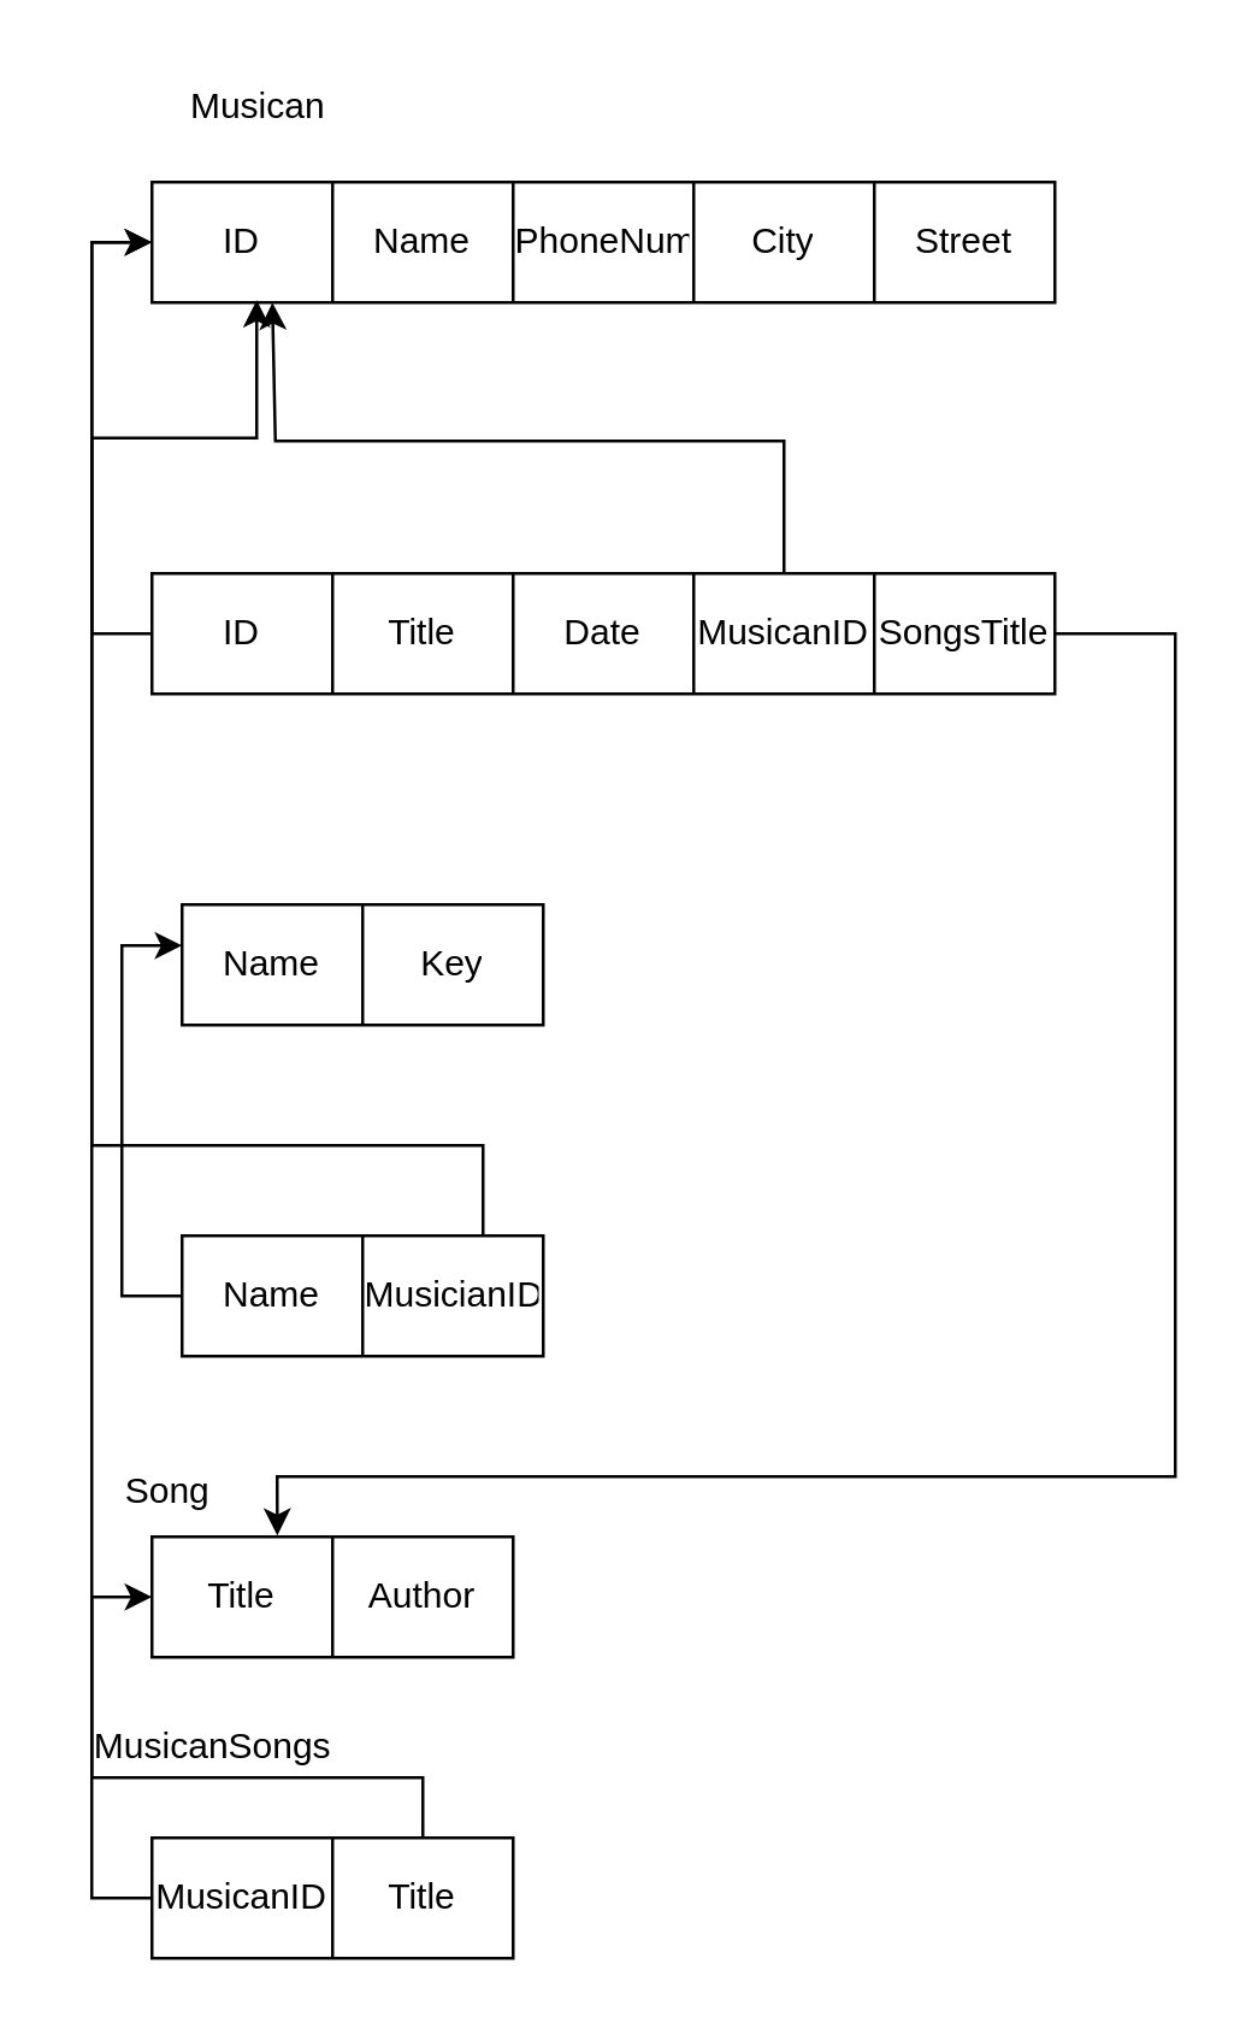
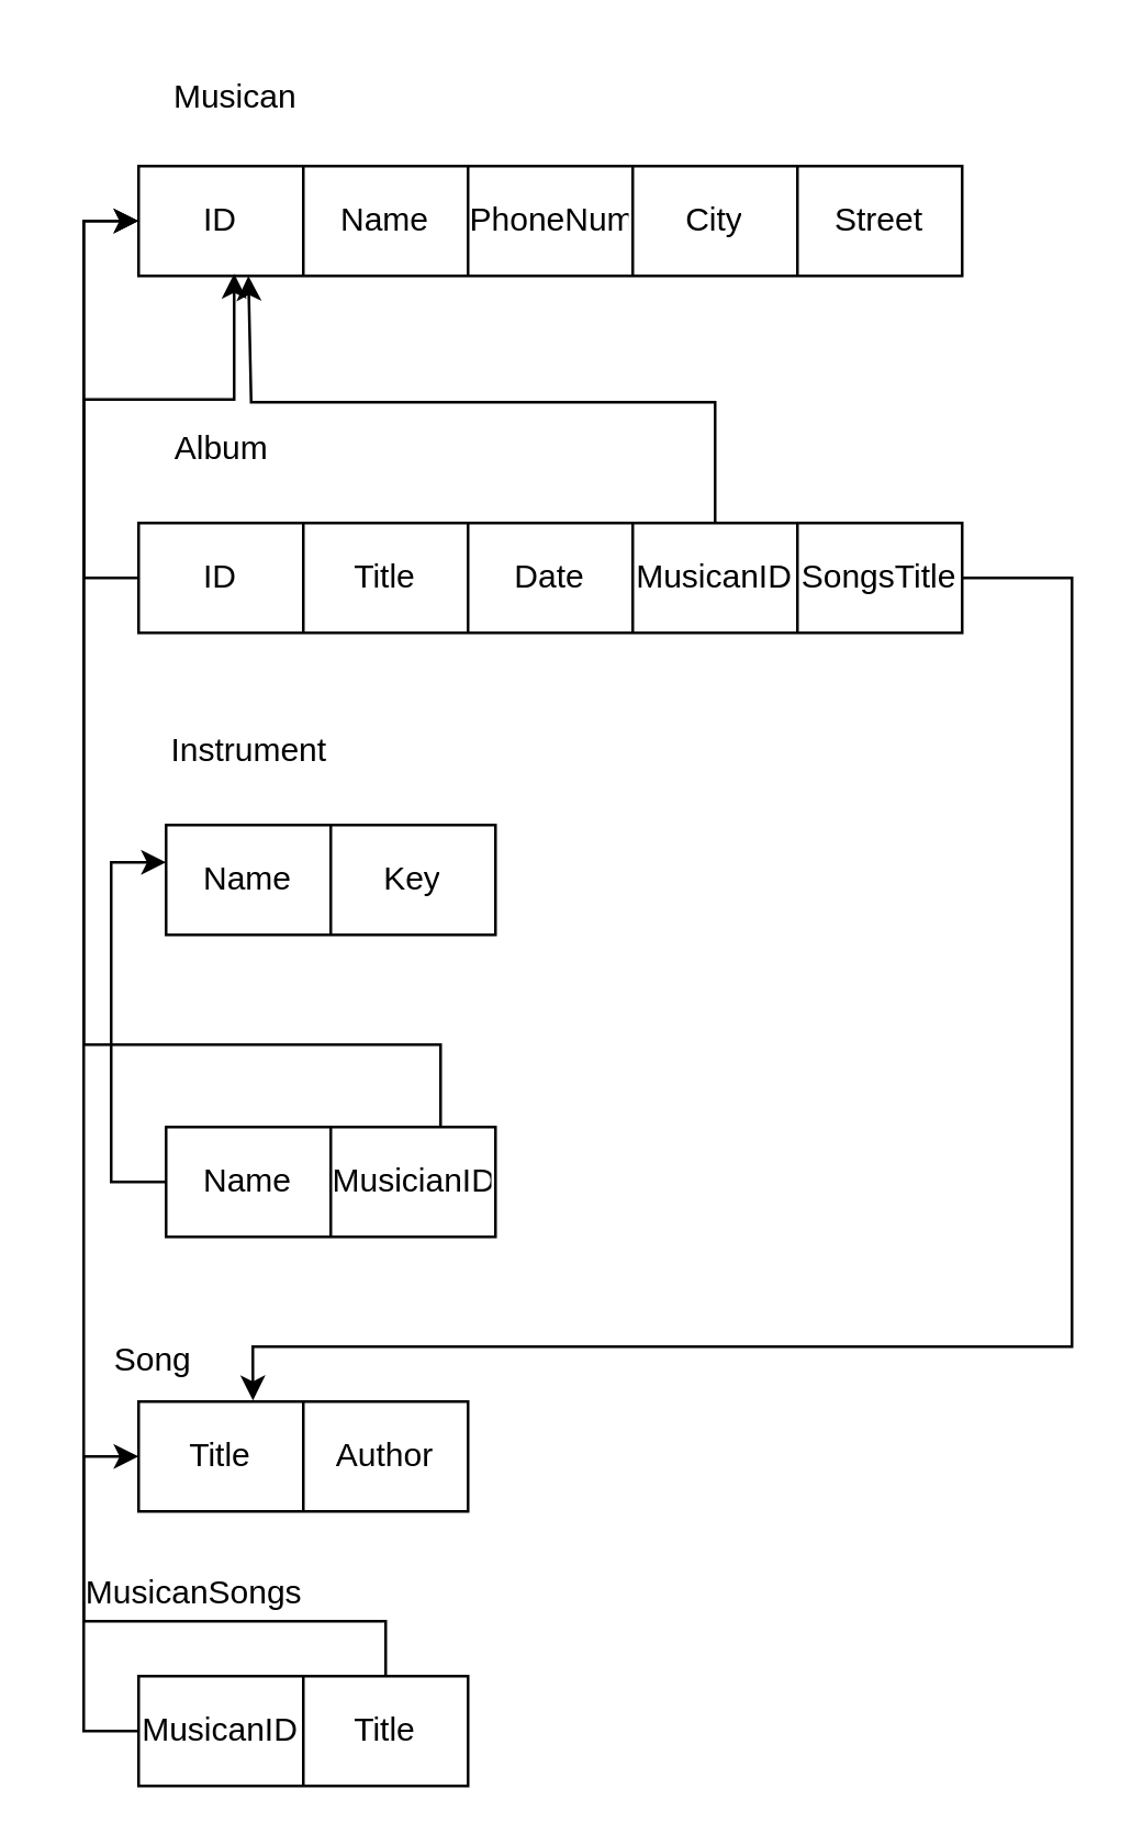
  <mxCell id="0" />
  <mxCell id="1" parent="0" />
  <mxCell id="2" value="" style="shape=table;startSize=0;container=1;collapsible=0;childLayout=tableLayout;" vertex="1" parent="1"><mxGeometry y="60" width="300" height="40" as="geometry" x="50" /></mxCell>
  <mxCell id="3" value="" style="shape=tableRow;horizontal=0;startSize=0;swimlaneHead=0;swimlaneBody=0;strokeColor=inherit;top=0;left=0;bottom=0;right=0;collapsible=0;dropTarget=0;fillColor=none;points=[[0,0.5],[1,0.5]];portConstraint=eastwest;" vertex="1" parent="2"><mxGeometry width="300" height="40" as="geometry" /></mxCell>
  <mxCell id="4" value="ID" style="shape=partialRectangle;html=1;whiteSpace=wrap;connectable=0;strokeColor=inherit;overflow=hidden;fillColor=none;top=0;left=0;bottom=0;right=0;pointerEvents=1;" vertex="1" parent="3"><mxGeometry width="60" height="40" as="geometry"><mxRectangle width="60" height="40" as="alternateBounds" /></mxGeometry></mxCell>
  <mxCell id="5" value="Name" style="shape=partialRectangle;html=1;whiteSpace=wrap;connectable=0;strokeColor=inherit;overflow=hidden;fillColor=none;top=0;left=0;bottom=0;right=0;pointerEvents=1;" vertex="1" parent="3"><mxGeometry x="60" width="60" height="40" as="geometry"><mxRectangle width="60" height="40" as="alternateBounds" /></mxGeometry></mxCell>
  <mxCell id="6" value="PhoneNum" style="shape=partialRectangle;html=1;whiteSpace=wrap;connectable=0;strokeColor=inherit;overflow=hidden;fillColor=none;top=0;left=0;bottom=0;right=0;pointerEvents=1;" vertex="1" parent="3"><mxGeometry x="120" width="60" height="40" as="geometry"><mxRectangle width="60" height="40" as="alternateBounds" /></mxGeometry></mxCell>
  <mxCell id="7" value="City" style="shape=partialRectangle;html=1;whiteSpace=wrap;connectable=0;strokeColor=inherit;overflow=hidden;fillColor=none;top=0;left=0;bottom=0;right=0;pointerEvents=1;" vertex="1" parent="3"><mxGeometry x="180" width="60" height="40" as="geometry"><mxRectangle width="60" height="40" as="alternateBounds" /></mxGeometry></mxCell>
  <mxCell id="8" value="Street" style="shape=partialRectangle;html=1;whiteSpace=wrap;connectable=0;strokeColor=inherit;overflow=hidden;fillColor=none;top=0;left=0;bottom=0;right=0;pointerEvents=1;" vertex="1" parent="3"><mxGeometry x="240" width="60" height="40" as="geometry"><mxRectangle width="60" height="40" as="alternateBounds" /></mxGeometry></mxCell>
  <mxCell id="9" value="Musican" style="text;html=1;align=center;verticalAlign=middle;resizable=0;points=[];autosize=1;strokeColor=none;fillColor=none;" vertex="1" parent="1"><mxGeometry width="70" height="30" as="geometry" x="50" y="20" /></mxCell>
  <mxCell id="10" value="" style="shape=table;startSize=0;container=1;collapsible=0;childLayout=tableLayout;" vertex="1" parent="1"><mxGeometry y="190" width="300" height="40" as="geometry" x="50" /></mxCell>
  <mxCell id="11" value="" style="shape=tableRow;horizontal=0;startSize=0;swimlaneHead=0;swimlaneBody=0;strokeColor=inherit;top=0;left=0;bottom=0;right=0;collapsible=0;dropTarget=0;fillColor=none;points=[[0,0.5],[1,0.5]];portConstraint=eastwest;" vertex="1" parent="10"><mxGeometry width="300" height="40" as="geometry" /></mxCell>
  <mxCell id="12" value="ID" style="shape=partialRectangle;html=1;whiteSpace=wrap;connectable=0;strokeColor=inherit;overflow=hidden;fillColor=none;top=0;left=0;bottom=0;right=0;pointerEvents=1;" vertex="1" parent="11"><mxGeometry width="60" height="40" as="geometry"><mxRectangle width="60" height="40" as="alternateBounds" /></mxGeometry></mxCell>
  <mxCell id="13" value="Title" style="shape=partialRectangle;html=1;whiteSpace=wrap;connectable=0;strokeColor=inherit;overflow=hidden;fillColor=none;top=0;left=0;bottom=0;right=0;pointerEvents=1;" vertex="1" parent="11"><mxGeometry x="60" width="60" height="40" as="geometry"><mxRectangle width="60" height="40" as="alternateBounds" /></mxGeometry></mxCell>
  <mxCell id="14" value="Date" style="shape=partialRectangle;html=1;whiteSpace=wrap;connectable=0;strokeColor=inherit;overflow=hidden;fillColor=none;top=0;left=0;bottom=0;right=0;pointerEvents=1;" vertex="1" parent="11"><mxGeometry x="120" width="60" height="40" as="geometry"><mxRectangle width="60" height="40" as="alternateBounds" /></mxGeometry></mxCell>
  <mxCell id="15" value="MusicanID" style="shape=partialRectangle;html=1;whiteSpace=wrap;connectable=0;strokeColor=inherit;overflow=hidden;fillColor=none;top=0;left=0;bottom=0;right=0;pointerEvents=1;" vertex="1" parent="11"><mxGeometry x="180" width="60" height="40" as="geometry"><mxRectangle width="60" height="40" as="alternateBounds" /></mxGeometry></mxCell>
  <mxCell id="16" value="SongsTitle" style="shape=partialRectangle;html=1;whiteSpace=wrap;connectable=0;strokeColor=inherit;overflow=hidden;fillColor=none;top=0;left=0;bottom=0;right=0;pointerEvents=1;" vertex="1" parent="11"><mxGeometry x="240" width="60" height="40" as="geometry"><mxRectangle width="60" height="40" as="alternateBounds" /></mxGeometry></mxCell>
+ <mxCell id="17" value="Album" style="text;html=1;align=center;verticalAlign=middle;resizable=0;points=[];autosize=1;strokeColor=none;fillColor=none;" vertex="1" parent="1"><mxGeometry y="148" width="60" height="30" as="geometry" x="50" /></mxCell>
  <mxCell id="18" style="edgeStyle=orthogonalEdgeStyle;rounded=0;orthogonalLoop=1;jettySize=auto;html=1;entryX=0.116;entryY=0.98;entryDx=0;entryDy=0;entryPerimeter=0;" edge="1" parent="1" source="11" target="3"><mxGeometry relative="1" as="geometry" /></mxCell>
+ <mxCell id="19" value="Instrument" style="text;html=1;align=center;verticalAlign=middle;resizable=0;points=[];autosize=1;strokeColor=none;fillColor=none;" vertex="1" parent="1"><mxGeometry y="258" width="80" height="30" as="geometry" x="50" /></mxCell>
  <mxCell id="20" value="" style="shape=table;startSize=0;container=1;collapsible=0;childLayout=tableLayout;" vertex="1" parent="1"><mxGeometry x="60" y="300" width="120" height="40" as="geometry" /></mxCell>
  <mxCell id="21" value="" style="shape=tableRow;horizontal=0;startSize=0;swimlaneHead=0;swimlaneBody=0;strokeColor=inherit;top=0;left=0;bottom=0;right=0;collapsible=0;dropTarget=0;fillColor=none;points=[[0,0.5],[1,0.5]];portConstraint=eastwest;" vertex="1" parent="20"><mxGeometry width="120" height="40" as="geometry" /></mxCell>
  <mxCell id="22" value="Name" style="shape=partialRectangle;html=1;whiteSpace=wrap;connectable=0;strokeColor=inherit;overflow=hidden;fillColor=none;top=0;left=0;bottom=0;right=0;pointerEvents=1;" vertex="1" parent="21"><mxGeometry width="60" height="40" as="geometry"><mxRectangle width="60" height="40" as="alternateBounds" /></mxGeometry></mxCell>
  <mxCell id="23" value="Key" style="shape=partialRectangle;html=1;whiteSpace=wrap;connectable=0;strokeColor=inherit;overflow=hidden;fillColor=none;top=0;left=0;bottom=0;right=0;pointerEvents=1;" vertex="1" parent="21"><mxGeometry x="60" width="60" height="40" as="geometry"><mxRectangle width="60" height="40" as="alternateBounds" /></mxGeometry></mxCell>
  <mxCell id="24" value="" style="shape=table;startSize=0;container=1;collapsible=0;childLayout=tableLayout;" vertex="1" parent="1"><mxGeometry x="60" y="410" width="120" height="40" as="geometry" /></mxCell>
  <mxCell id="25" value="" style="shape=tableRow;horizontal=0;startSize=0;swimlaneHead=0;swimlaneBody=0;strokeColor=inherit;top=0;left=0;bottom=0;right=0;collapsible=0;dropTarget=0;fillColor=none;points=[[0,0.5],[1,0.5]];portConstraint=eastwest;" vertex="1" parent="24"><mxGeometry width="120" height="40" as="geometry" /></mxCell>
  <mxCell id="26" value="Name" style="shape=partialRectangle;html=1;whiteSpace=wrap;connectable=0;strokeColor=inherit;overflow=hidden;fillColor=none;top=0;left=0;bottom=0;right=0;pointerEvents=1;" vertex="1" parent="25"><mxGeometry width="60" height="40" as="geometry"><mxRectangle width="60" height="40" as="alternateBounds" /></mxGeometry></mxCell>
  <mxCell id="27" value="MusicianID" style="shape=partialRectangle;html=1;whiteSpace=wrap;connectable=0;strokeColor=inherit;overflow=hidden;fillColor=none;top=0;left=0;bottom=0;right=0;pointerEvents=1;" vertex="1" parent="25"><mxGeometry x="60" width="60" height="40" as="geometry"><mxRectangle width="60" height="40" as="alternateBounds" /></mxGeometry></mxCell>
  <mxCell id="28" style="edgeStyle=orthogonalEdgeStyle;rounded=0;orthogonalLoop=1;jettySize=auto;html=1;entryX=0;entryY=0.34;entryDx=0;entryDy=0;entryPerimeter=0;" edge="1" parent="1" source="25" target="21"><mxGeometry relative="1" as="geometry"><Array as="points"><mxPoint x="40" y="430" /><mxPoint x="40" y="314" /></Array></mxGeometry></mxCell>
  <mxCell id="29" style="edgeStyle=orthogonalEdgeStyle;rounded=0;orthogonalLoop=1;jettySize=auto;html=1;entryX=0;entryY=0.5;entryDx=0;entryDy=0;" edge="1" parent="1" source="25" target="3"><mxGeometry relative="1" as="geometry"><Array as="points"><mxPoint x="160" y="380" /><mxPoint x="30" y="380" /><mxPoint x="30" y="80" /></Array></mxGeometry></mxCell>
  <mxCell id="30" value="Song" style="text;html=1;align=center;verticalAlign=middle;resizable=0;points=[];autosize=1;strokeColor=none;fillColor=none;" vertex="1" parent="1"><mxGeometry x="30" y="480" width="50" height="30" as="geometry" /></mxCell>
  <mxCell id="31" value="" style="shape=table;startSize=0;container=1;collapsible=0;childLayout=tableLayout;" vertex="1" parent="1"><mxGeometry y="510" width="120" height="40" as="geometry" x="50" /></mxCell>
  <mxCell id="32" value="" style="shape=tableRow;horizontal=0;startSize=0;swimlaneHead=0;swimlaneBody=0;strokeColor=inherit;top=0;left=0;bottom=0;right=0;collapsible=0;dropTarget=0;fillColor=none;points=[[0,0.5],[1,0.5]];portConstraint=eastwest;" vertex="1" parent="31"><mxGeometry width="120" height="40" as="geometry" /></mxCell>
  <mxCell id="33" value="Title" style="shape=partialRectangle;html=1;whiteSpace=wrap;connectable=0;strokeColor=inherit;overflow=hidden;fillColor=none;top=0;left=0;bottom=0;right=0;pointerEvents=1;" vertex="1" parent="32"><mxGeometry width="60" height="40" as="geometry"><mxRectangle width="60" height="40" as="alternateBounds" /></mxGeometry></mxCell>
  <mxCell id="34" value="Author" style="shape=partialRectangle;html=1;whiteSpace=wrap;connectable=0;strokeColor=inherit;overflow=hidden;fillColor=none;top=0;left=0;bottom=0;right=0;pointerEvents=1;" vertex="1" parent="32"><mxGeometry x="60" width="60" height="40" as="geometry"><mxRectangle width="60" height="40" as="alternateBounds" /></mxGeometry></mxCell>
  <mxCell id="35" value="" style="shape=table;startSize=0;container=1;collapsible=0;childLayout=tableLayout;" vertex="1" parent="1"><mxGeometry y="610" width="120" height="40" as="geometry" x="50" /></mxCell>
  <mxCell id="36" value="" style="shape=tableRow;horizontal=0;startSize=0;swimlaneHead=0;swimlaneBody=0;strokeColor=inherit;top=0;left=0;bottom=0;right=0;collapsible=0;dropTarget=0;fillColor=none;points=[[0,0.5],[1,0.5]];portConstraint=eastwest;" vertex="1" parent="35"><mxGeometry width="120" height="40" as="geometry" /></mxCell>
  <mxCell id="37" value="MusicanID" style="shape=partialRectangle;html=1;whiteSpace=wrap;connectable=0;strokeColor=inherit;overflow=hidden;fillColor=none;top=0;left=0;bottom=0;right=0;pointerEvents=1;" vertex="1" parent="36"><mxGeometry width="60" height="40" as="geometry"><mxRectangle width="60" height="40" as="alternateBounds" /></mxGeometry></mxCell>
  <mxCell id="38" value="Title" style="shape=partialRectangle;html=1;whiteSpace=wrap;connectable=0;strokeColor=inherit;overflow=hidden;fillColor=none;top=0;left=0;bottom=0;right=0;pointerEvents=1;" vertex="1" parent="36"><mxGeometry x="60" width="60" height="40" as="geometry"><mxRectangle width="60" height="40" as="alternateBounds" /></mxGeometry></mxCell>
  <mxCell id="39" value="MusicanSongs" style="text;html=1;align=center;verticalAlign=middle;resizable=0;points=[];autosize=1;strokeColor=none;fillColor=none;" vertex="1" parent="1"><mxGeometry x="20" y="565" width="100" height="30" as="geometry" /></mxCell>
  <mxCell id="40" style="edgeStyle=orthogonalEdgeStyle;rounded=0;orthogonalLoop=1;jettySize=auto;html=1;entryX=0;entryY=0.5;entryDx=0;entryDy=0;" edge="1" parent="1" source="36" target="32"><mxGeometry relative="1" as="geometry"><Array as="points"><mxPoint x="140" y="590" /><mxPoint x="30" y="590" /><mxPoint x="30" y="530" /></Array></mxGeometry></mxCell>
  <mxCell id="41" style="edgeStyle=orthogonalEdgeStyle;rounded=0;orthogonalLoop=1;jettySize=auto;html=1;entryX=0;entryY=0.5;entryDx=0;entryDy=0;" edge="1" parent="1" source="36" target="3"><mxGeometry relative="1" as="geometry"><Array as="points"><mxPoint x="30" y="630" /><mxPoint x="30" y="80" /></Array></mxGeometry></mxCell>
  <mxCell id="42" style="edgeStyle=orthogonalEdgeStyle;rounded=0;orthogonalLoop=1;jettySize=auto;html=1;" edge="1" parent="1" source="11"><mxGeometry relative="1" as="geometry"><mxPoint x="90" y="100" as="targetPoint" /><Array as="points"><mxPoint x="260" y="146" /><mxPoint x="91" y="146" /></Array></mxGeometry></mxCell>
  <mxCell id="43" style="edgeStyle=orthogonalEdgeStyle;rounded=0;orthogonalLoop=1;jettySize=auto;html=1;entryX=0.347;entryY=-0.01;entryDx=0;entryDy=0;entryPerimeter=0;" edge="1" parent="1" source="11" target="32"><mxGeometry relative="1" as="geometry"><mxPoint x="90" y="500" as="targetPoint" /><Array as="points"><mxPoint x="390" y="210" /><mxPoint x="390" y="490" /><mxPoint x="92" y="490" /></Array></mxGeometry></mxCell>
